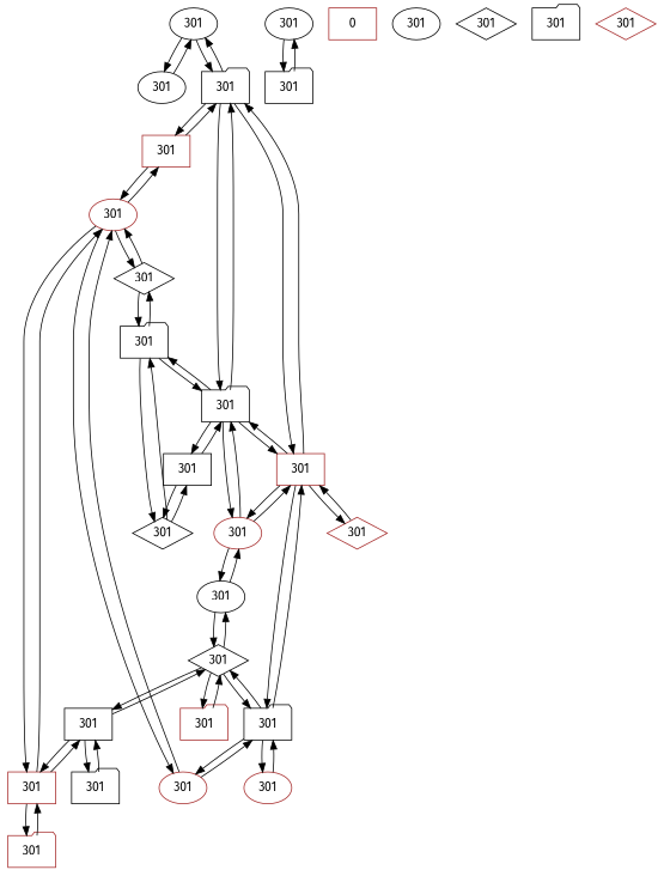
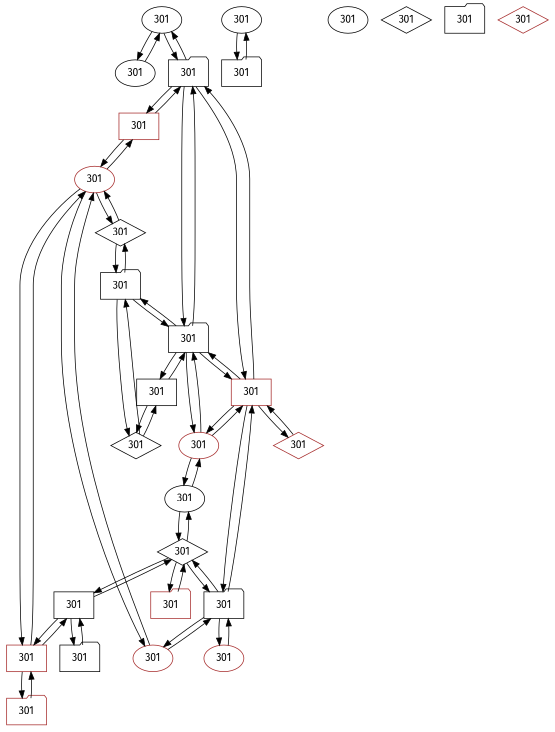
  digraph {
    fontname="Fira Sans"
    node [color=black shape=ellipse fontname="Fira Sans"]
    edge [fontname="Fira Sans"]
    n1 [label=301]
    n2 [label=301]
    n3 [label=301 shape=folder]
    n4 [label=301 color=brown shape=box]
    n5 [label=301 shape=folder]
    n6 [label=301 color=brown shape=box]
    n7 [label=301 shape=box]
    n8 [label=301 color=brown shape=box]
    n9 [label=301 shape=folder]
    n10 [label=301 shape=diamond]
    n11 [label=301 color=brown]
    n12 [label=301 color=brown shape=folder]
    n13 [label=301 shape=folder]
    n14 [label=301]
    n15 [label=301 color=brown shape=folder]
    n16 [label=301 color=brown]
    n17 [label=301 color=brown]
    n18 [label=301 shape=diamond]
    n19 [label=301 color=brown]
    n20 [label=301 color=brown shape=diamond]
    n21 [label=301 shape=box]
    n22 [label=301 shape=folder]
    n23 [label=301 shape=diamond]
    n24 [label=301]
    n25 [label=301 shape=folder]
-   n26 [label=0 color=brown shape=box]
    n27 [label=301]
    n28 [label=301 shape=diamond]
    n29 [label=301 shape=folder]
    n30 [label=301 color=brown shape=diamond]
    n1 -> n2
    n1 -> n3
    n2 -> n1
    n3 -> n1
    n3 -> n4
    n3 -> n5
    n3 -> n6
    n4 -> n3
    n4 -> n5
    n4 -> n13
    n4 -> n19
    n4 -> n20
    n5 -> n3
    n5 -> n4
    n5 -> n19
    n5 -> n21
    n5 -> n22
    n6 -> n3
    n6 -> n11
    n7 -> n8
    n7 -> n9
    n7 -> n10
    n8 -> n7
    n8 -> n11
    n8 -> n12
    n9 -> n7
    n10 -> n7
    n10 -> n13
    n10 -> n14
    n10 -> n15
    n11 -> n6
    n11 -> n8
    n11 -> n16
    n11 -> n18
    n12 -> n8
    n13 -> n4
    n13 -> n10
    n13 -> n16
    n13 -> n17
    n14 -> n10
    n14 -> n19
    n15 -> n10
    n16 -> n11
    n16 -> n13
    n17 -> n13
    n18 -> n11
    n18 -> n22
    n19 -> n4
    n19 -> n5
    n19 -> n14
    n20 -> n4
    n21 -> n5
    n21 -> n23
    n22 -> n5
    n22 -> n18
    n22 -> n23
    n23 -> n21
    n23 -> n22
    n24 -> n25
    n25 -> n24
  }
